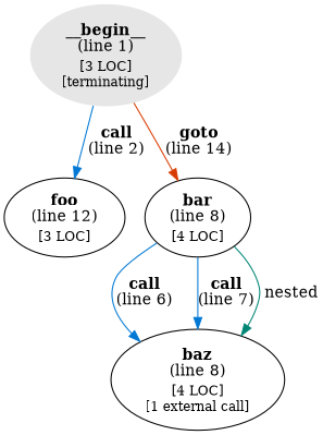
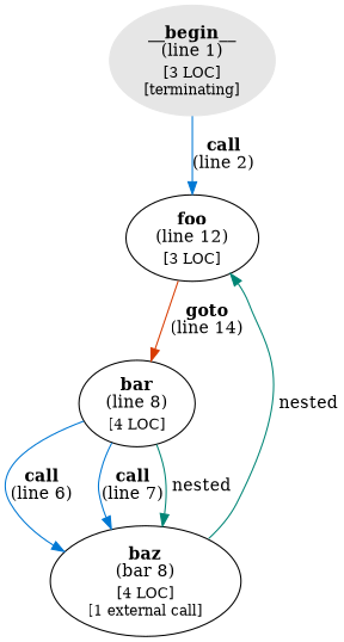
  digraph {
    edge [color="#0078d4"]
    n1 [color="#e6e6e6" label=<<b>__begin__</b><br/>(line 1)<br/><sub>[3 LOC]</sub><br/><sub>[terminating]</sub>> style=filled]
    n2 [label=<<b>foo</b><br/>(line 12)<br/><sub>[3 LOC]</sub>>]
    n3 [label=<<b>bar</b><br/>(line 8)<br/><sub>[4 LOC]</sub>>]
-   n4 [label=<<b>baz</b><br/>(line 8)<br/><sub>[4 LOC]</sub><br/><sub>[1 external call]</sub>>]
+   n4 [label=<<b>baz</b><br/>(bar 8)<br/><sub>[4 LOC]</sub><br/><sub>[1 external call]</sub>>]
    n1 -> n2 [label=<<b>call</b><br />(line 2)>]
-   n1 -> n3 [color="#d83b01" label=<<b>goto</b><br />(line 14)>]
+   n2 -> n3 [color="#d83b01" label=<<b>goto</b><br />(line 14)>]
    n3 -> n4 [label=<<b>call</b><br />(line 6)>]
    n3 -> n4 [label=<<b>call</b><br />(line 7)>]
    n3 -> n4 [color="#008575" label=" nested"]
+   n4 -> n2 [color="#008575" label=" nested"]
  }
